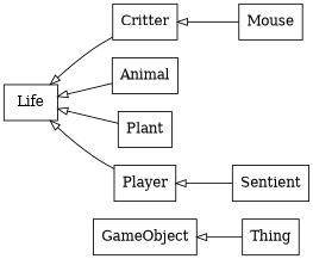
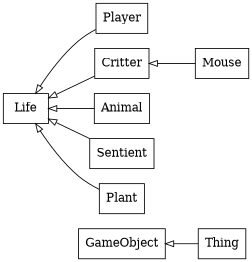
  digraph {
    rankdir=RL
    node [shape=rect]
    edge [arrowhead=empty]
    Thing
    GameObject
    Player
    Life
    Critter
    Animal
    Sentient
    Plant
    Mouse
    Thing -> GameObject
    Player -> Life
    Critter -> Life
    Animal -> Life
-   Sentient -> Player
+   Sentient -> Life
    Plant -> Life
    Mouse -> Critter
  }
